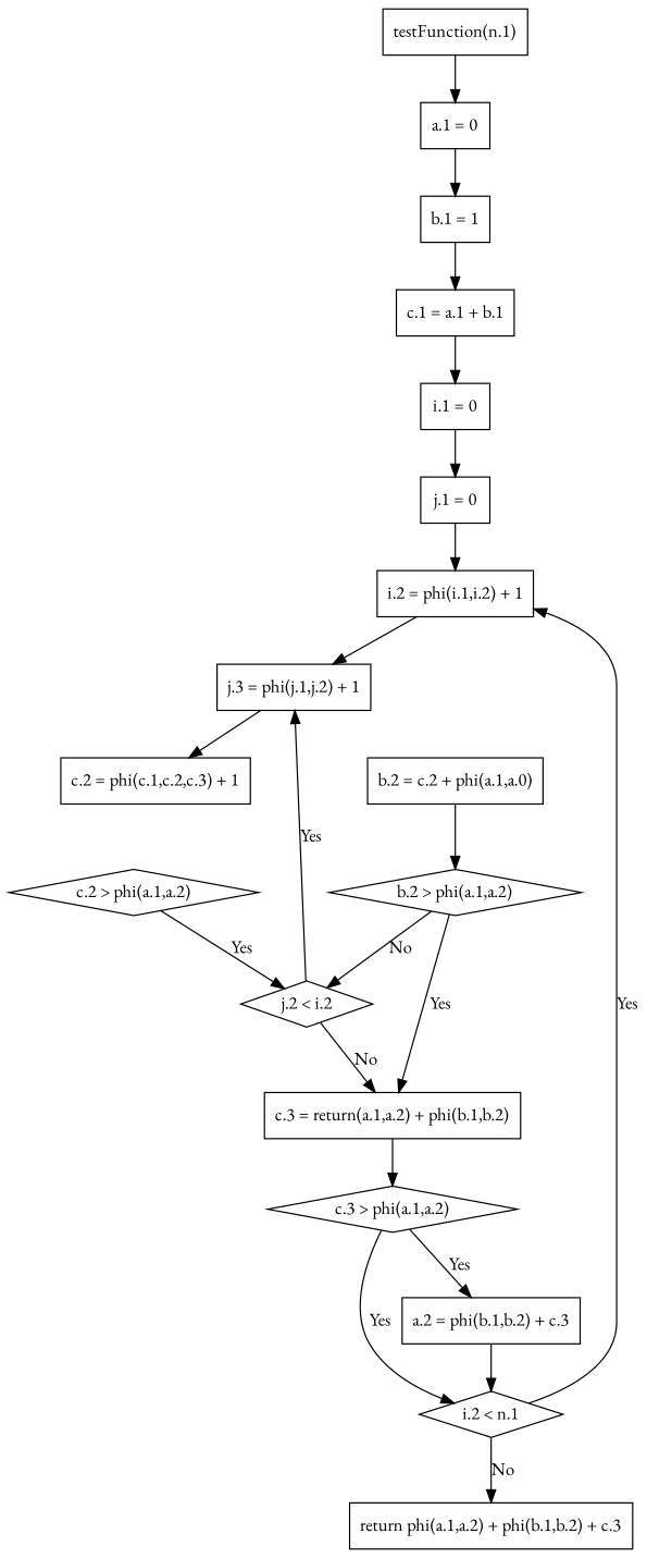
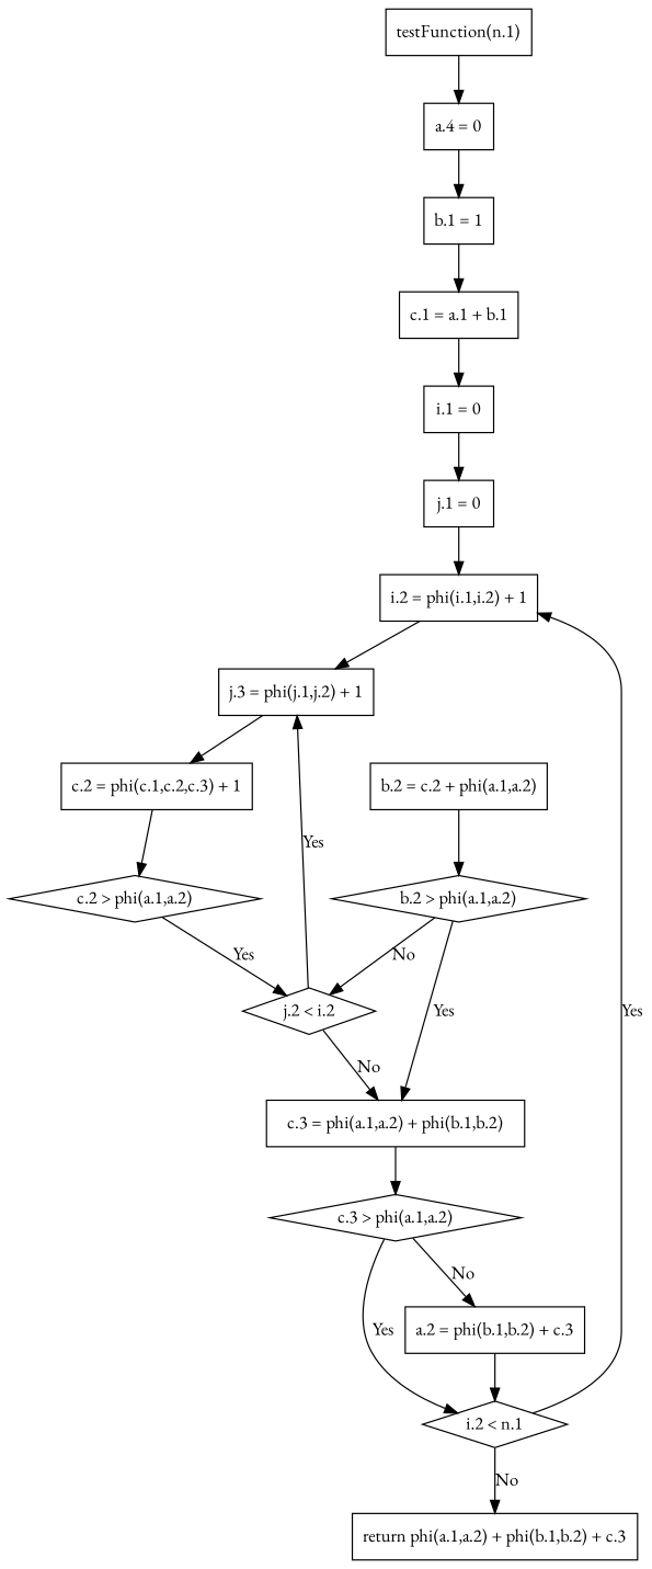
  digraph {
    fontname="EB Garamond"
    node [fontname="EB Garamond" shape=box]
    edge [fontname="EB Garamond"]
    n1 [label="testFunction(n.1)"]
-   n2 [label="a.1 = 0"]
+   n2 [label="a.4 = 0"]
    n3 [label="b.1 = 1"]
    n4 [label="c.1 = a.1 + b.1"]
    n5 [label="i.1 = 0"]
    n6 [label="j.1 = 0"]
    n7 [label="i.2 = phi(i.1,i.2) + 1"]
    n8 [label="j.3 = phi(j.1,j.2) + 1"]
    n9 [label="c.2 = phi(c.1,c.2,c.3) + 1"]
    n10 [label="c.2 > phi(a.1,a.2)" shape=diamond]
    n11 [label="j.2 < i.2" shape=diamond]
-   n12 [label="b.2 = c.2 + phi(a.1,a.0)"]
+   n12 [label="b.2 = c.2 + phi(a.1,a.2)"]
    n13 [label="b.2 > phi(a.1,a.2)" shape=diamond]
-   n14 [label="c.3 = return(a.1,a.2) + phi(b.1,b.2)"]
+   n14 [label="c.3 = phi(a.1,a.2) + phi(b.1,b.2)"]
    n15 [label="c.3 > phi(a.1,a.2)" shape=diamond]
    n16 [label="a.2 = phi(b.1,b.2) + c.3"]
    n17 [label="i.2 < n.1" shape=diamond]
    n18 [label="return phi(a.1,a.2) + phi(b.1,b.2) + c.3"]
    n1 -> n2
    n2 -> n3
    n3 -> n4
    n4 -> n5
    n5 -> n6
    n6 -> n7
    n7 -> n8
    n8 -> n9
+   n9 -> n10
    n10 -> n11 [label=Yes]
    n11 -> n8 [label=Yes]
    n11 -> n14 [label=No]
    n12 -> n13
    n13 -> n11 [label=No]
    n13 -> n14 [label=Yes]
    n14 -> n15
-   n15 -> n16 [label=Yes]
+   n15 -> n16 [label=No]
    n15 -> n17 [label=Yes]
    n16 -> n17
    n17 -> n7 [label=Yes]
    n17 -> n18 [label=No]
  }
